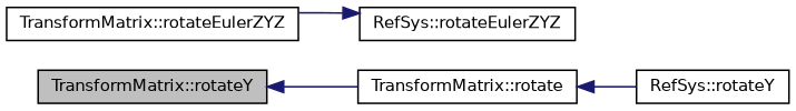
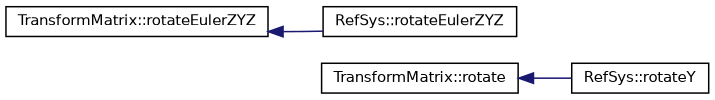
  digraph {
    rankdir=LR
    node [color=black fillcolor=white fontname=Helvetica fontsize=10 shape=record style=filled]
    edge [color=midnightblue dir=back fontname=Helvetica fontsize=10 labelfontname=Helvetica labelfontsize=10 style=solid]
-   n1 [fillcolor=grey75 fontcolor=black height=0.2 label="TransformMatrix::rotateY" width=0.4]
    n2 [height=0.2 label="TransformMatrix::rotate" width=0.4]
    n3 [height=0.2 label="TransformMatrix::rotateEulerZYZ" width=0.4]
    n4 [height=0.2 label="RefSys::rotateEulerZYZ" width=0.4]
    n5 [height=0.2 label="RefSys::rotateY" width=0.4]
-   n1 -> n2
    n2 -> n5
-   n4 -> n3
+   n3 -> n4
  }
